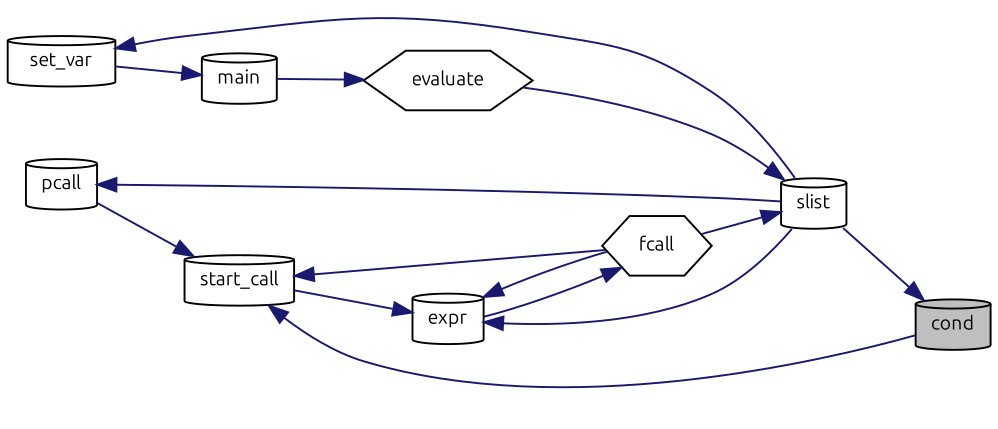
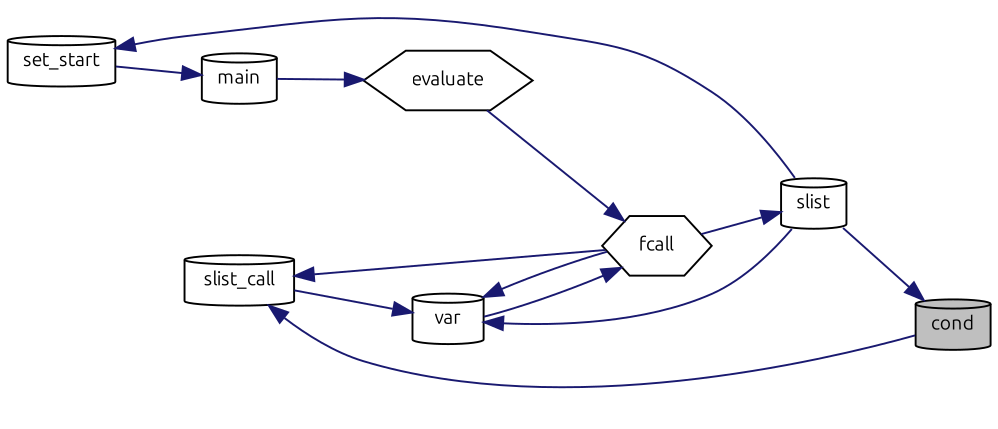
  digraph {
    fontname=Ubuntu
    rankdir=RL
    node [color=black fillcolor=white fontname=Ubuntu fontsize=10 shape=cylinder style=filled]
    edge [color=midnightblue dir=back fontname=Ubuntu fontsize=10 labelfontname="LiberationSans-Regular.ttf" labelfontsize=10 style=solid]
    n1 [fillcolor=grey75 fontcolor=black height=0.2 label=cond width=0.4]
    n2 [height=0.2 label=slist width=0.4]
    n3 [height=0.2 label=evaluate shape=hexagon width=0.4]
    n4 [height=0.2 label=fcall shape=hexagon width=0.4]
    n5 [height=0.2 label=main width=0.4]
-   n6 [height=0.2 label=expr width=0.4]
-   n7 [height=0.2 label=pcall width=0.4]
-   n8 [height=0.2 label=set_var width=0.4]
-   n9 [height=0.2 label=start_call width=0.4]
+   n6 [height=0.2 label=var width=0.4]
+   n8 [height=0.2 label=set_start width=0.4]
+   n9 [height=0.2 label=slist_call width=0.4]
    n1 -> n2
-   n2 -> n3
+   n4 -> n3
    n2 -> n4
    n3 -> n5
    n4 -> n6
    n5 -> n8
    n6 -> n2
    n6 -> n4
    n6 -> n9
-   n7 -> n2
    n8 -> n2
    n9 -> n1
    n9 -> n4
-   n9 -> n7
  }
